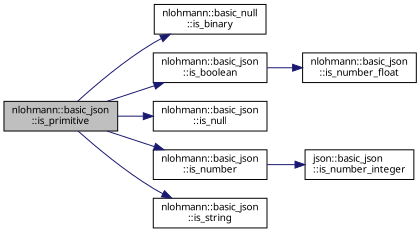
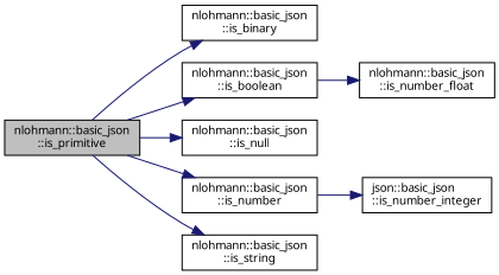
  digraph {
    fontname="Noto Sans"
    rankdir=LR
    node [color=black fillcolor=white fontname="Noto Sans" fontsize=10 shape=record style=filled]
    edge [color=midnightblue fontname="Noto Sans" fontsize=10 labelfontname=Helvetica labelfontsize=10 style=solid]
    n1 [fillcolor=grey75 fontcolor=black height=0.2 label="nlohmann::basic_json\l::is_primitive" width=0.4]
-   n2 [height=0.2 label="nlohmann::basic_null\l::is_binary" width=0.4]
+   n2 [height=0.2 label="nlohmann::basic_json\l::is_binary" width=0.4]
    n3 [height=0.2 label="nlohmann::basic_json\l::is_boolean" width=0.4]
    n4 [height=0.2 label="nlohmann::basic_json\l::is_null" width=0.4]
    n5 [height=0.2 label="nlohmann::basic_json\l::is_number" width=0.4]
    n6 [height=0.2 label="nlohmann::basic_json\l::is_string" width=0.4]
    n7 [height=0.2 label="nlohmann::basic_json\l::is_number_float" width=0.4]
    n8 [height=0.2 label="json::basic_json\l::is_number_integer" width=0.4]
    n1 -> n2
    n1 -> n3
    n1 -> n4
    n1 -> n5
    n1 -> n6
    n3 -> n7
    n5 -> n8
  }
